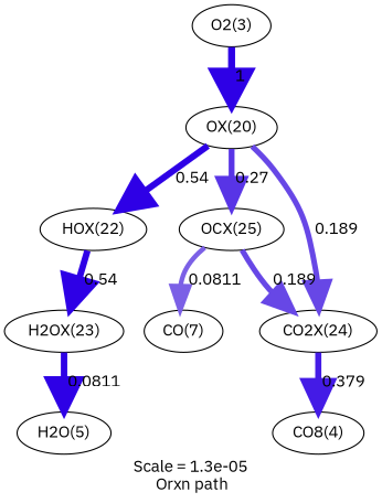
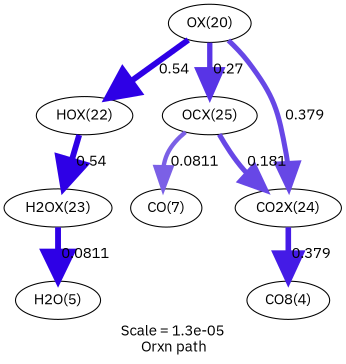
  digraph {
    fontname="IBM Plex Sans"
    label="Scale = 1.3e-05\l Orxn path"
    node [fontname="IBM Plex Sans"]
    edge [arrowsize=2.77 color="0.7, 1.04, 0.9" fontname="IBM Plex Sans" penwidth=4.74]
-   n1 [label="O2(3)"]
    n2 [label="OX(20)"]
    n3 [label="HOX(22)"]
    n4 [label="OCX(25)"]
    n5 [label="CO2X(24)"]
    n6 [label="H2OX(23)"]
    n7 [label="CO(7)"]
    n8 [label="CO8(4)"]
    n9 [label="H2O(5)"]
-   n1 -> n2 [arrowsize=3 color="0.7, 1.5, 0.9" label=" 1" penwidth=6]
    n2 -> n3 [label=" 0.54" penwidth=5.54]
    n2 -> n4 [arrowsize=2.51 color="0.7, 0.77, 0.9" label=" 0.27" penwidth=5.01]
-   n2 -> n5 [arrowsize=2.37 color="0.7, 0.689, 0.9" label=" 0.189"]
+   n2 -> n5 [arrowsize=2.37 color="0.7, 0.689, 0.9" label=" 0.379"]
    n3 -> n6 [label=" 0.54" penwidth=5.53]
-   n4 -> n5 [arrowsize=2.37 color="0.7, 0.689, 0.9" label=" 0.189"]
+   n4 -> n5 [arrowsize=2.37 color="0.7, 0.689, 0.9" label=" 0.181"]
    n4 -> n7 [arrowsize=2.05 color="0.7, 0.581, 0.9" label=" 0.0811" penwidth=4.1]
    n5 -> n8 [arrowsize=2.63 color="0.7, 0.879, 0.9" label=" 0.379" penwidth=5.27]
    n6 -> n9 [label=" 0.0811" penwidth=5.53]
  }
